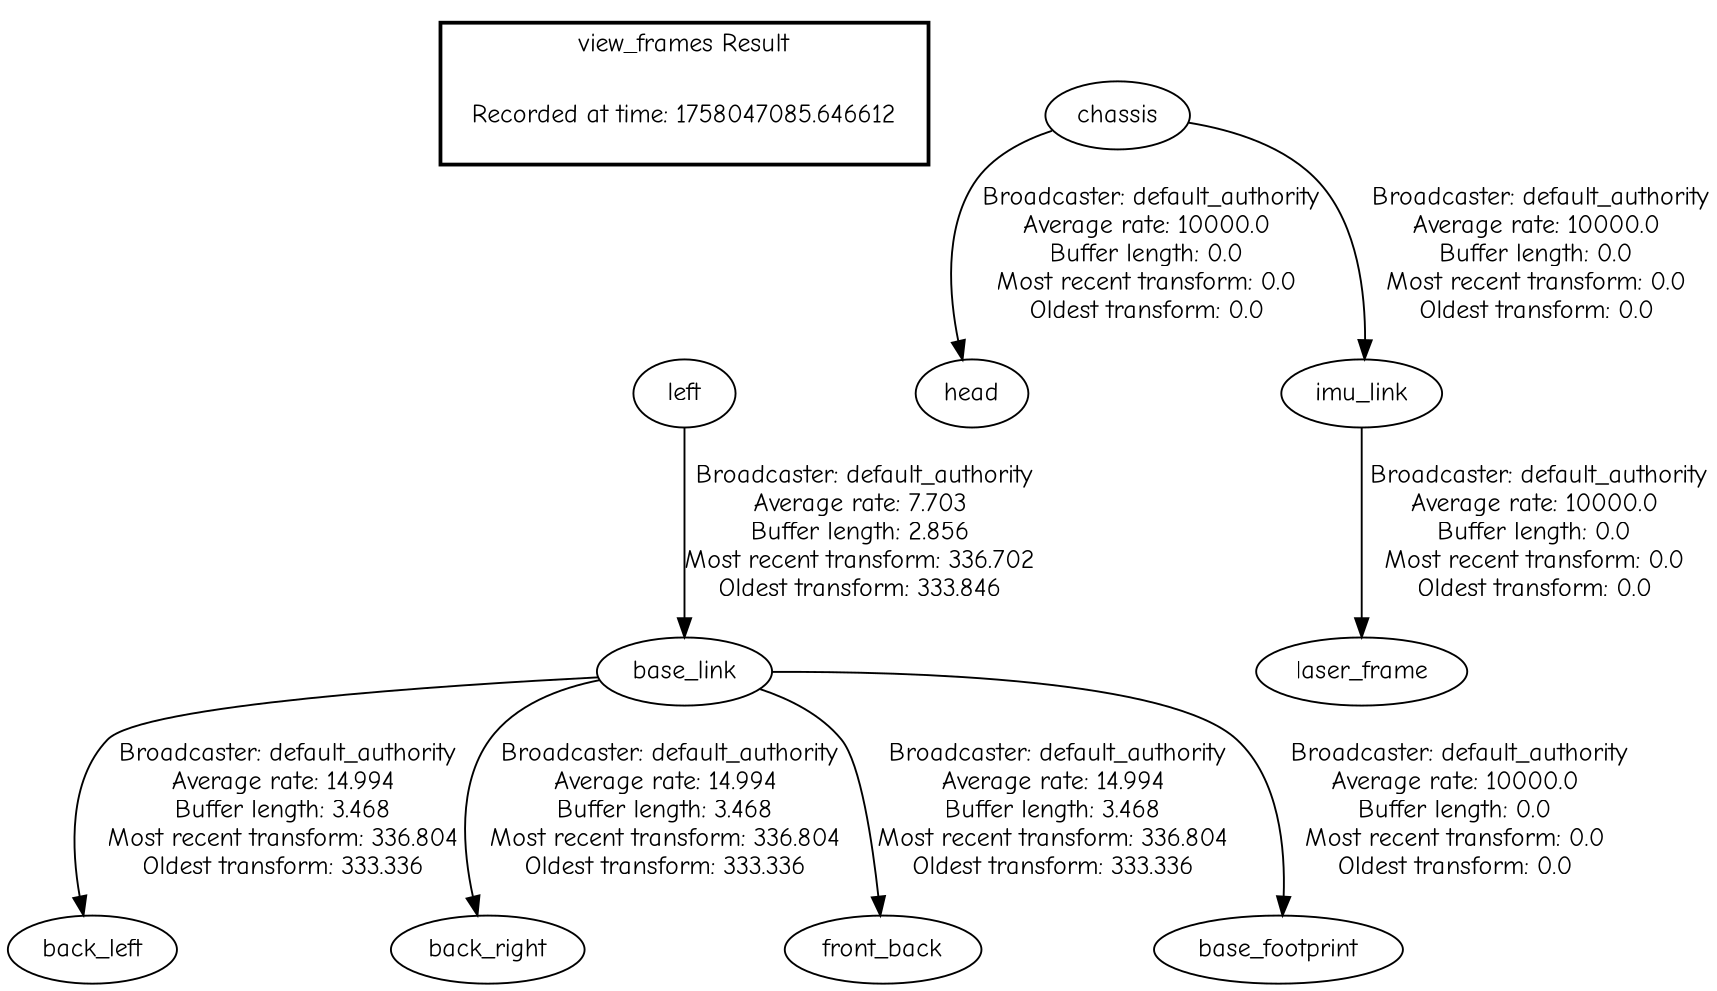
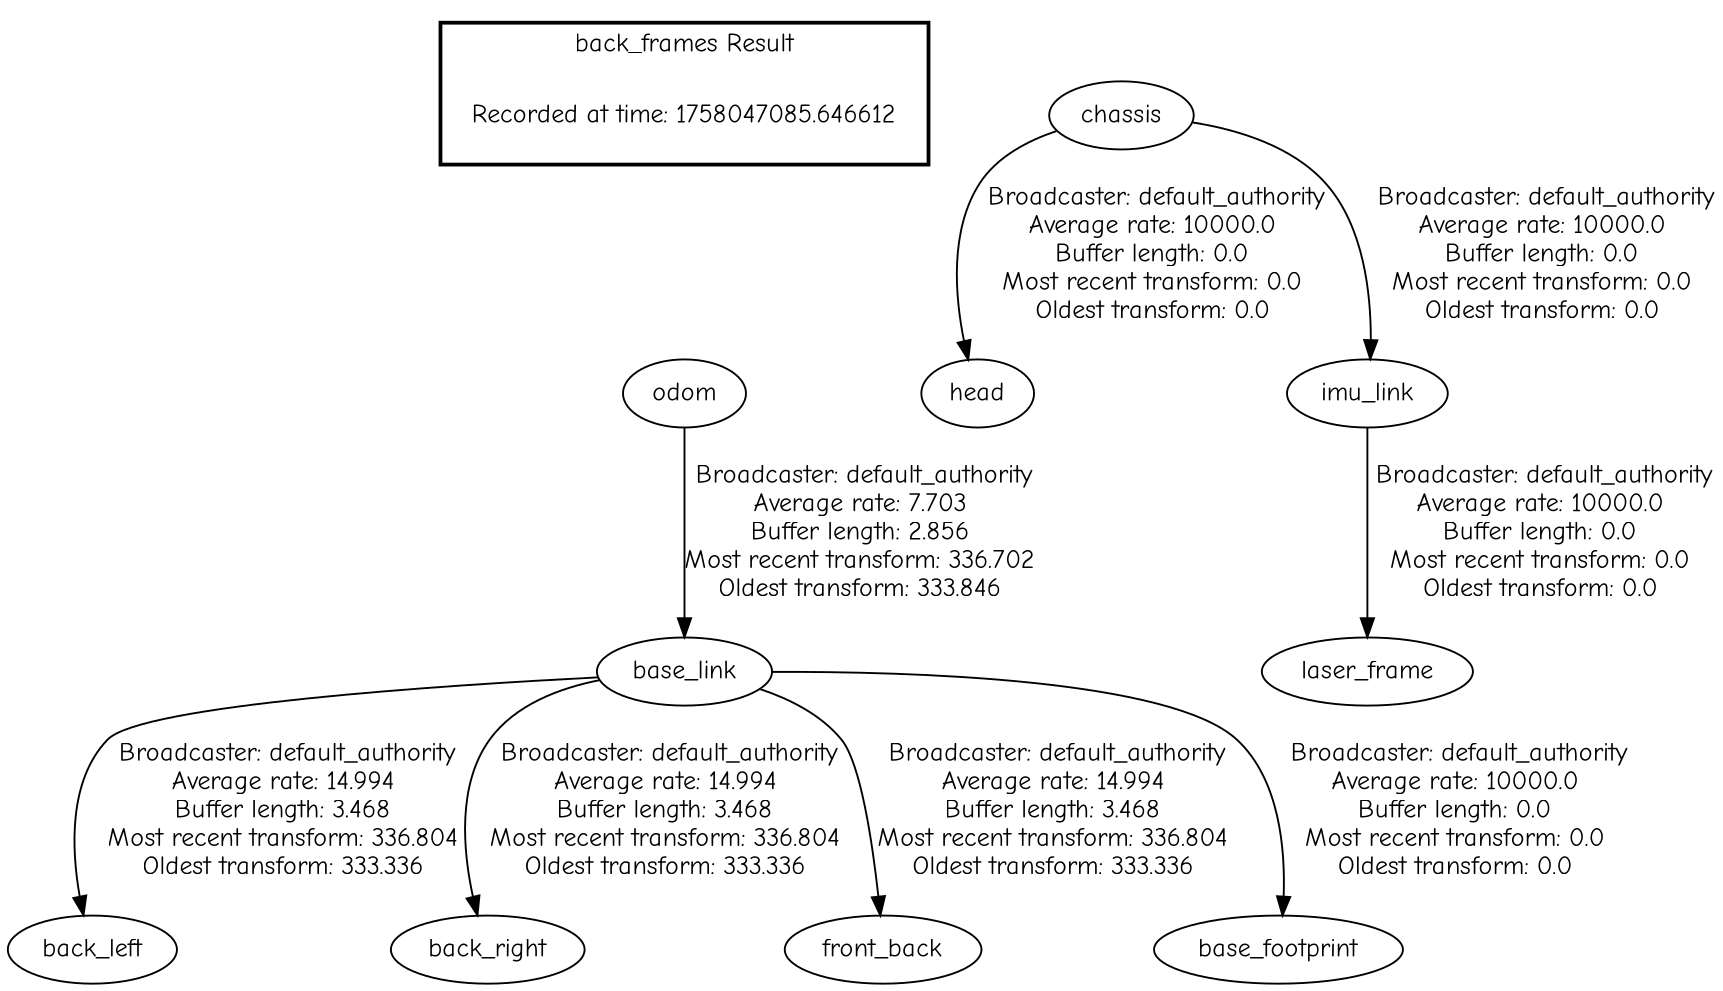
  digraph {
    fontname="Comic Neue"
    node [fontname="Comic Neue"]
    edge [fontname="Comic Neue"]
    "Recorded at time: 1758047085.646612" [shape=plaintext]
-   odom [label=left]
+   odom
    base_link
    back_left
    back_right
    n6 [label=front_back]
    base_footprint
    chassis
    head
    imu_link
    laser_frame
    subgraph cluster_1 {
      color=black
-     label="view_frames Result"
+     label="back_frames Result"
      style=bold
      "Recorded at time: 1758047085.646612"
    }
    "Recorded at time: 1758047085.646612" -> odom [style=invis]
    odom -> base_link [label=" Broadcaster: default_authority\nAverage rate: 7.703\nBuffer length: 2.856\nMost recent transform: 336.702\nOldest transform: 333.846\n"]
    base_link -> back_left [label=" Broadcaster: default_authority\nAverage rate: 14.994\nBuffer length: 3.468\nMost recent transform: 336.804\nOldest transform: 333.336\n"]
    base_link -> back_right [label=" Broadcaster: default_authority\nAverage rate: 14.994\nBuffer length: 3.468\nMost recent transform: 336.804\nOldest transform: 333.336\n"]
    base_link -> n6 [label=" Broadcaster: default_authority\nAverage rate: 14.994\nBuffer length: 3.468\nMost recent transform: 336.804\nOldest transform: 333.336\n"]
    base_link -> base_footprint [label=" Broadcaster: default_authority\nAverage rate: 10000.0\nBuffer length: 0.0\nMost recent transform: 0.0\nOldest transform: 0.0\n"]
    chassis -> head [label=" Broadcaster: default_authority\nAverage rate: 10000.0\nBuffer length: 0.0\nMost recent transform: 0.0\nOldest transform: 0.0\n"]
    chassis -> imu_link [label=" Broadcaster: default_authority\nAverage rate: 10000.0\nBuffer length: 0.0\nMost recent transform: 0.0\nOldest transform: 0.0\n"]
    imu_link -> laser_frame [label=" Broadcaster: default_authority\nAverage rate: 10000.0\nBuffer length: 0.0\nMost recent transform: 0.0\nOldest transform: 0.0\n"]
  }
